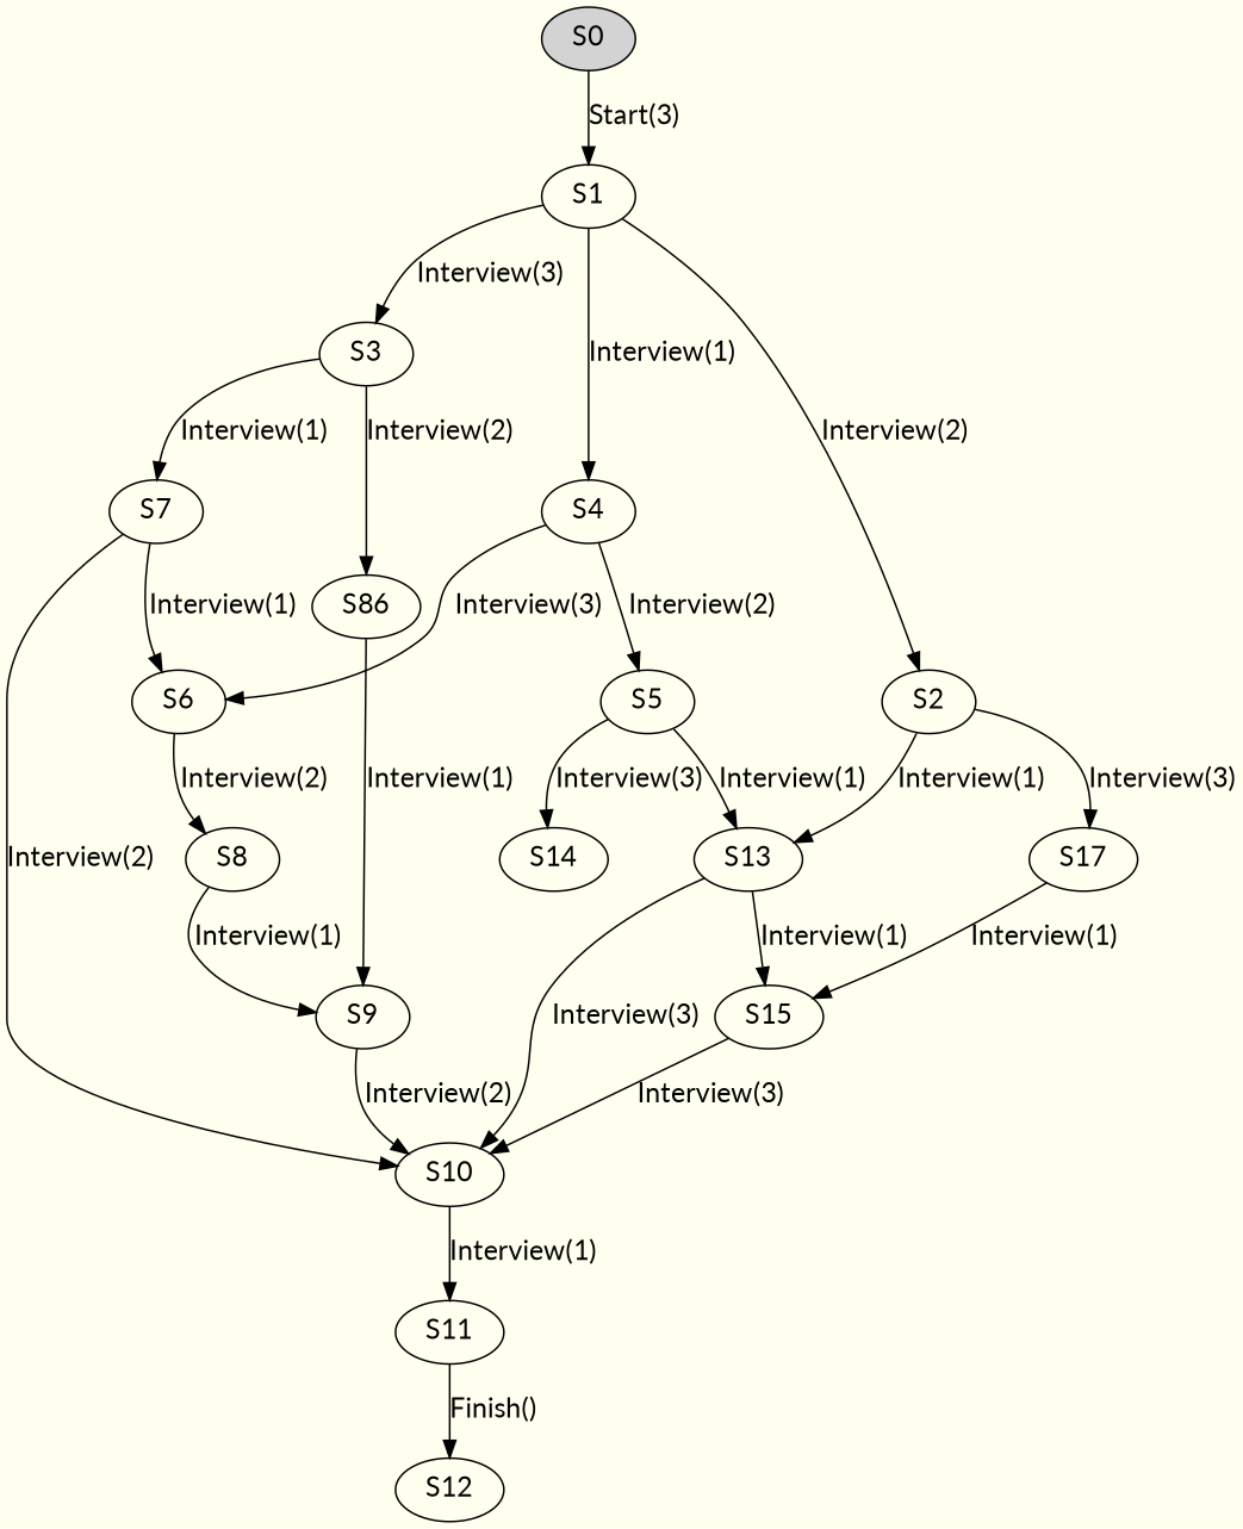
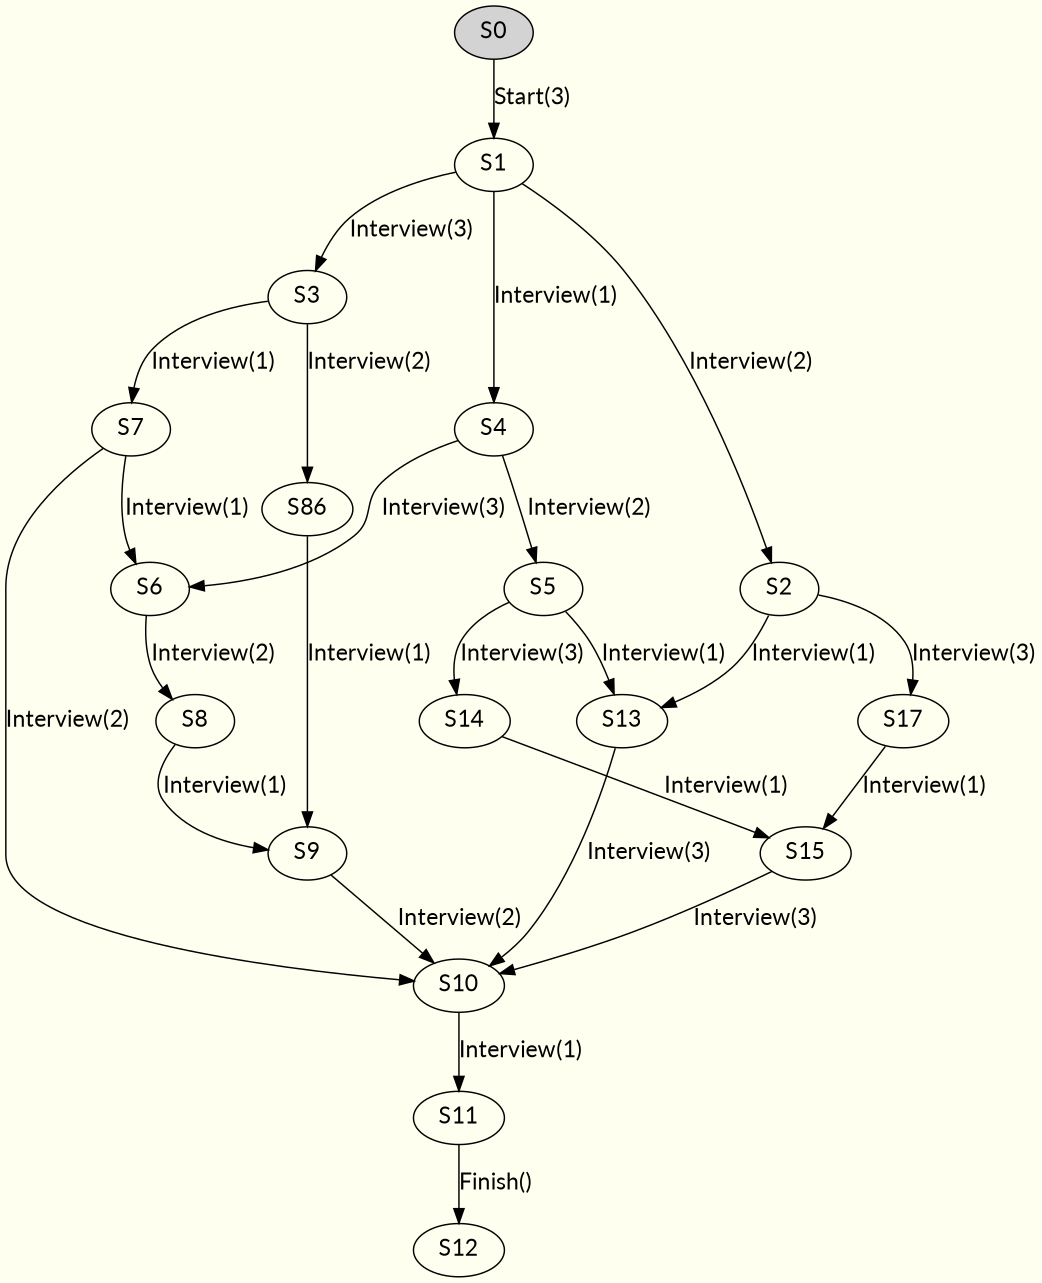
  digraph {
    bgcolor="#fffff0ff"
    color="#000000ff"
    fontcolor="#000000ff"
    fontname=Lato
    fontsize=16
    rankdir=TB
    node [color="#000000ff" fontcolor="#000000ff" fontname=Lato fontsize=16 shape=ellipse]
    edge [color="#000000ff" fontcolor="#000000ff" fontname=Lato fontsize=16]
    n1 [label=S8]
    n2 [label=S9]
    n3 [label=S10]
    n4 [label=S11]
    n5 [label=S2]
    n6 [label=S13]
    n7 [label=S17]
    n8 [label=S15]
    n9 [label=S3]
    n10 [label=S7]
    n11 [label=S86]
    n12 [label=S6]
    n13 [fillcolor="#d3d3d3ff" label=S0 style=filled]
    n14 [label=S1]
    n15 [label=S4]
    n16 [label=S5]
    n17 [label=S14]
    n18 [label=S12]
    n1 -> n2 [label="Interview(1)"]
    n2 -> n3 [label="Interview(2)"]
    n3 -> n4 [label="Interview(1)"]
    n4 -> n18 [label="Finish()"]
    n5 -> n6 [label="Interview(1)"]
    n5 -> n7 [label="Interview(3)"]
    n6 -> n3 [label="Interview(3)"]
    n7 -> n8 [label="Interview(1)"]
    n8 -> n3 [label="Interview(3)"]
    n9 -> n10 [label="Interview(1)"]
    n9 -> n11 [label="Interview(2)"]
    n10 -> n3 [label="Interview(2)"]
    n10 -> n12 [label="Interview(1)"]
    n11 -> n2 [label="Interview(1)"]
    n12 -> n1 [label="Interview(2)"]
    n13 -> n14 [label="Start(3)"]
    n14 -> n5 [label="Interview(2)"]
    n14 -> n9 [label="Interview(3)"]
    n14 -> n15 [label="Interview(1)"]
    n15 -> n12 [label="Interview(3)"]
    n15 -> n16 [label="Interview(2)"]
    n16 -> n6 [label="Interview(1)"]
    n16 -> n17 [label="Interview(3)"]
-   n6 -> n8 [label="Interview(1)"]
+   n17 -> n8 [label="Interview(1)"]
  }
